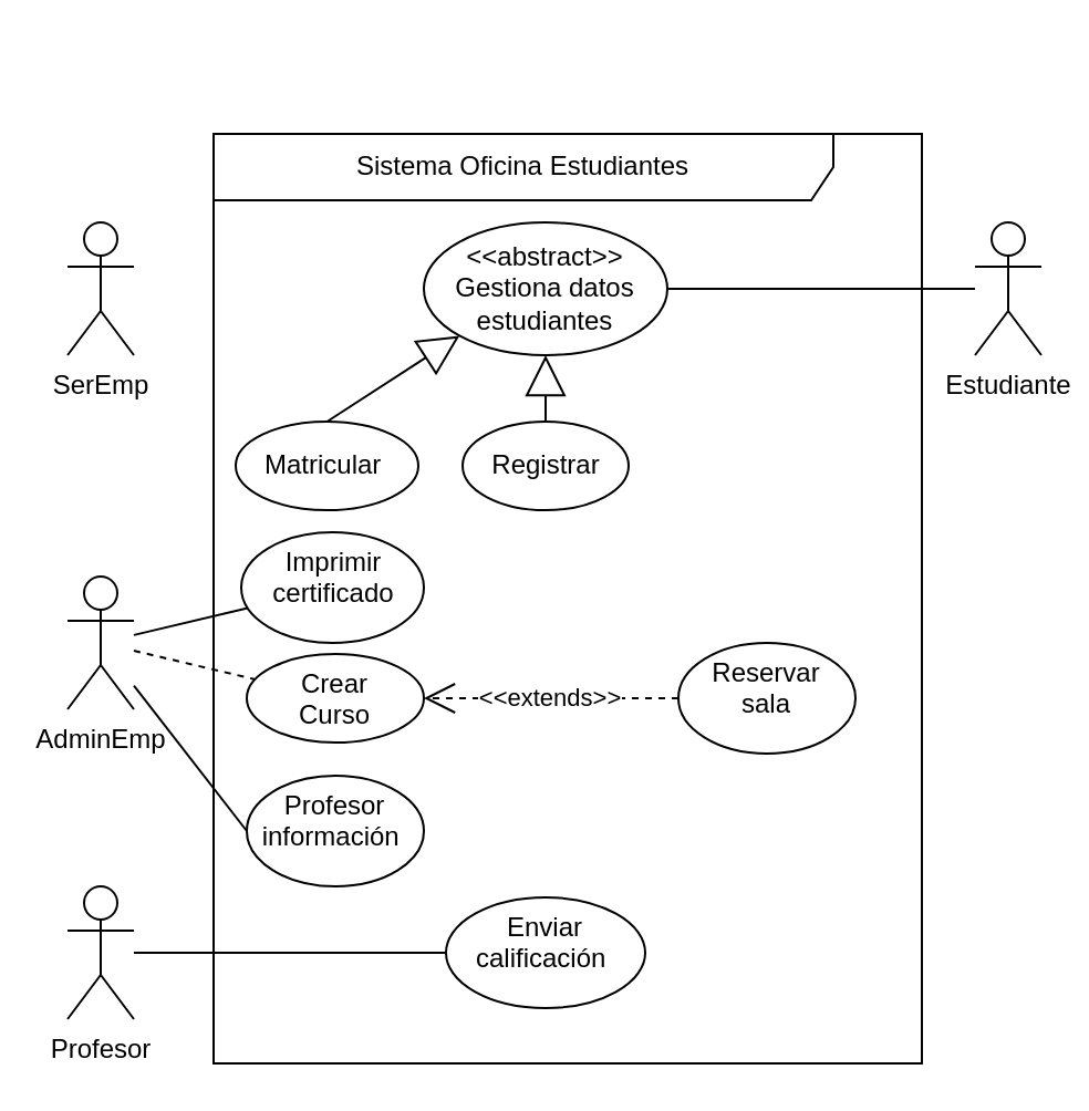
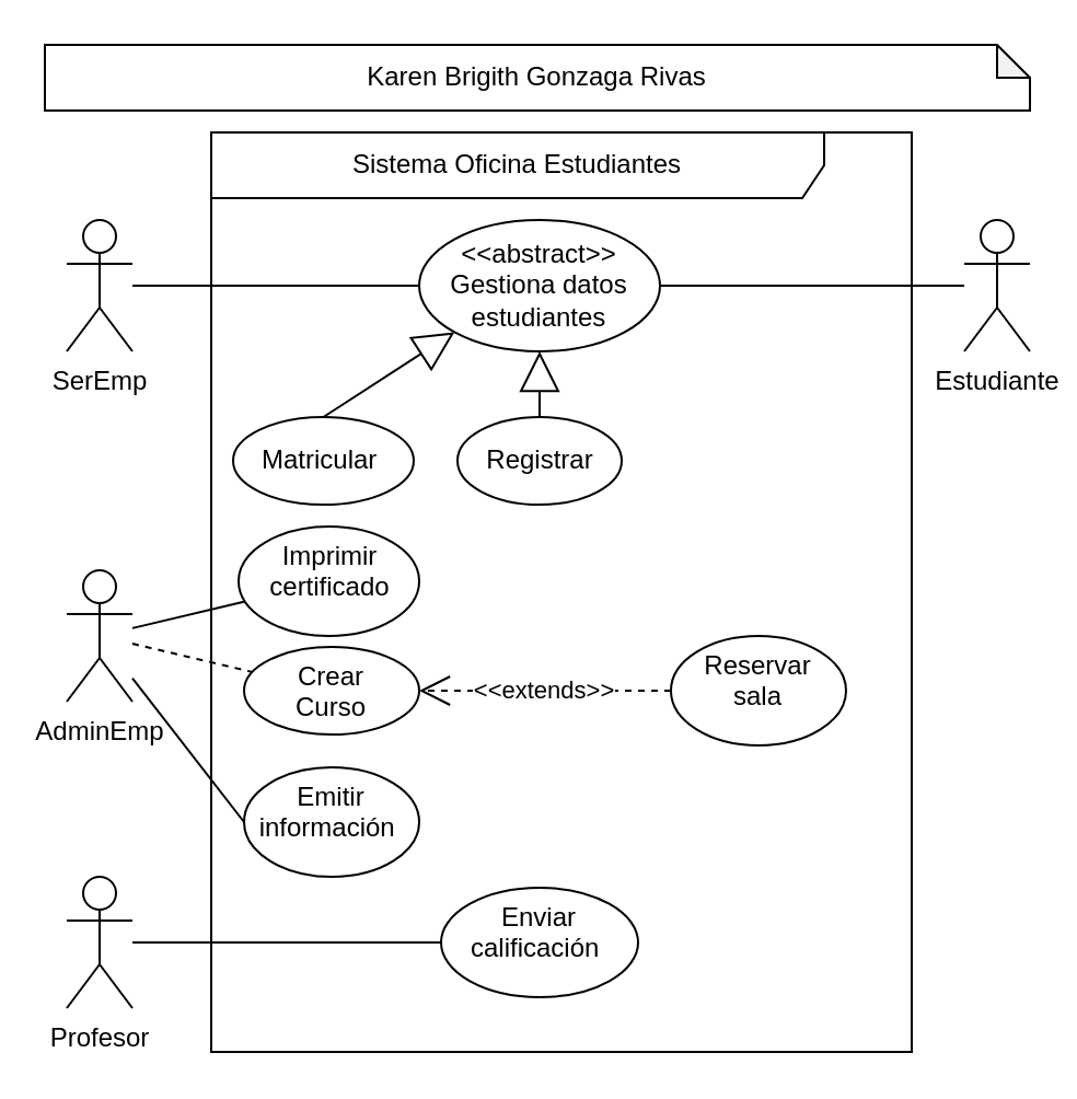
  <mxCell id="0" />
  <mxCell id="1" parent="0" />
+ <mxCell id="2" value="Karen Brigith Gonzaga Rivas" style="shape=note;whiteSpace=wrap;html=1;backgroundOutline=1;darkOpacity=0.05;size=15;" vertex="1" parent="1"><mxGeometry x="20" y="20" width="450" height="30" as="geometry" /></mxCell>
  <mxCell id="3" value="" style="endArrow=none;html=1;rounded=0;" edge="1" parent="1" source="4" target="20"><mxGeometry relative="1" as="geometry" /></mxCell>
  <mxCell id="4" value="Estudiante" style="shape=umlActor;verticalLabelPosition=bottom;verticalAlign=top;html=1;outlineConnect=0;" vertex="1" parent="1"><mxGeometry x="440" y="100" width="30" height="60" as="geometry" /></mxCell>
  <mxCell id="5" value="Sistema Oficina Estudiantes" style="shape=umlFrame;whiteSpace=wrap;html=1;width=280;height=30;" vertex="1" parent="1"><mxGeometry x="96" y="60" width="320" height="420" as="geometry" /></mxCell>
  <mxCell id="6" value="Matricular&amp;nbsp;" style="ellipse;whiteSpace=wrap;html=1;" vertex="1" parent="1"><mxGeometry x="106" y="190" width="82.5" height="40" as="geometry" /></mxCell>
  <mxCell id="7" value="Registrar" style="ellipse;whiteSpace=wrap;html=1;" vertex="1" parent="1"><mxGeometry x="208.5" y="190" width="75" height="40" as="geometry" /></mxCell>
  <mxCell id="8" value="" style="endArrow=none;html=1;rounded=0;" edge="1" parent="1" source="9" target="10"><mxGeometry relative="1" as="geometry" /></mxCell>
  <mxCell id="9" value="Profesor" style="shape=umlActor;verticalLabelPosition=bottom;verticalAlign=top;html=1;outlineConnect=0;" vertex="1" parent="1"><mxGeometry x="30" y="400" width="30" height="60" as="geometry" /></mxCell>
  <mxCell id="10" value="Enviar calificación&amp;nbsp;" style="ellipse;whiteSpace=wrap;html=1;verticalAlign=top;" vertex="1" parent="1"><mxGeometry x="201" y="405" width="90" height="50" as="geometry" /></mxCell>
  <mxCell id="11" value="" style="endArrow=none;html=1;rounded=0;dashed=1;" edge="1" parent="1" source="14" target="15"><mxGeometry relative="1" as="geometry" /></mxCell>
  <mxCell id="12" value="" style="endArrow=none;html=1;rounded=0;" edge="1" parent="1" source="14" target="16"><mxGeometry relative="1" as="geometry" /></mxCell>
  <mxCell id="13" value="" style="endArrow=none;html=1;rounded=0;entryX=0;entryY=0.5;entryDx=0;entryDy=0;" edge="1" parent="1" source="14" target="17"><mxGeometry relative="1" as="geometry" /></mxCell>
  <mxCell id="14" value="AdminEmp" style="shape=umlActor;verticalLabelPosition=bottom;verticalAlign=top;html=1;outlineConnect=0;" vertex="1" parent="1"><mxGeometry x="30" y="260" width="30" height="60" as="geometry" /></mxCell>
  <mxCell id="15" value="Crear &lt;br&gt;Curso" style="ellipse;whiteSpace=wrap;html=1;verticalAlign=top;" vertex="1" parent="1"><mxGeometry x="111" y="295" width="80" height="40" as="geometry" /></mxCell>
  <mxCell id="16" value="Imprimir certificado" style="ellipse;whiteSpace=wrap;html=1;verticalAlign=top;" vertex="1" parent="1"><mxGeometry x="108.5" y="240" width="82.5" height="50" as="geometry" /></mxCell>
- <mxCell id="17" value="Profesor información&amp;nbsp;" style="ellipse;whiteSpace=wrap;html=1;verticalAlign=top;" vertex="1" parent="1"><mxGeometry x="111" y="350" width="80" height="50" as="geometry" /></mxCell>
+ <mxCell id="17" value="Emitir información&amp;nbsp;" style="ellipse;whiteSpace=wrap;html=1;verticalAlign=top;" vertex="1" parent="1"><mxGeometry x="111" y="350" width="80" height="50" as="geometry" /></mxCell>
  <mxCell id="18" value="Reservar &lt;br&gt;sala" style="ellipse;whiteSpace=wrap;html=1;verticalAlign=top;" vertex="1" parent="1"><mxGeometry x="306" y="290" width="80" height="50" as="geometry" /></mxCell>
  <mxCell id="19" value="&amp;lt;&amp;lt;extends&amp;gt;&amp;gt;" style="endArrow=open;endSize=12;dashed=1;html=1;rounded=0;entryX=1;entryY=0.5;entryDx=0;entryDy=0;exitX=0;exitY=0.5;exitDx=0;exitDy=0;" edge="1" parent="1" source="18" target="15"><mxGeometry width="160" relative="1" as="geometry"><mxPoint x="216" y="400" as="sourcePoint" /><mxPoint x="376" y="400" as="targetPoint" /></mxGeometry></mxCell>
  <mxCell id="20" value="&amp;lt;&amp;lt;abstract&amp;gt;&amp;gt;&lt;br&gt;Gestiona datos estudiantes" style="ellipse;whiteSpace=wrap;html=1;" vertex="1" parent="1"><mxGeometry x="191" y="100" width="110" height="60" as="geometry" /></mxCell>
  <mxCell id="21" value="" style="endArrow=block;endSize=16;endFill=0;html=1;rounded=0;exitX=0.5;exitY=0;exitDx=0;exitDy=0;entryX=0.5;entryY=1;entryDx=0;entryDy=0;" edge="1" parent="1" source="7" target="20"><mxGeometry y="40" width="160" relative="1" as="geometry"><mxPoint x="196" y="170" as="sourcePoint" /><mxPoint x="346" y="170" as="targetPoint" /><mxPoint as="offset" /></mxGeometry></mxCell>
  <mxCell id="22" value="" style="endArrow=block;endSize=16;endFill=0;html=1;rounded=0;exitX=0.5;exitY=0;exitDx=0;exitDy=0;entryX=0;entryY=1;entryDx=0;entryDy=0;" edge="1" parent="1" source="6" target="20"><mxGeometry y="40" width="160" relative="1" as="geometry"><mxPoint x="256" y="200" as="sourcePoint" /><mxPoint x="184.38" y="164.6" as="targetPoint" /><mxPoint as="offset" /></mxGeometry></mxCell>
+ <mxCell id="23" value="" style="endArrow=none;html=1;rounded=0;" edge="1" parent="1" source="24" target="20"><mxGeometry relative="1" as="geometry"><mxPoint x="200" y="130" as="targetPoint" /></mxGeometry></mxCell>
  <mxCell id="24" value="SerEmp" style="shape=umlActor;verticalLabelPosition=bottom;verticalAlign=top;html=1;outlineConnect=0;" vertex="1" parent="1"><mxGeometry x="30" y="100" width="30" height="60" as="geometry" /></mxCell>
